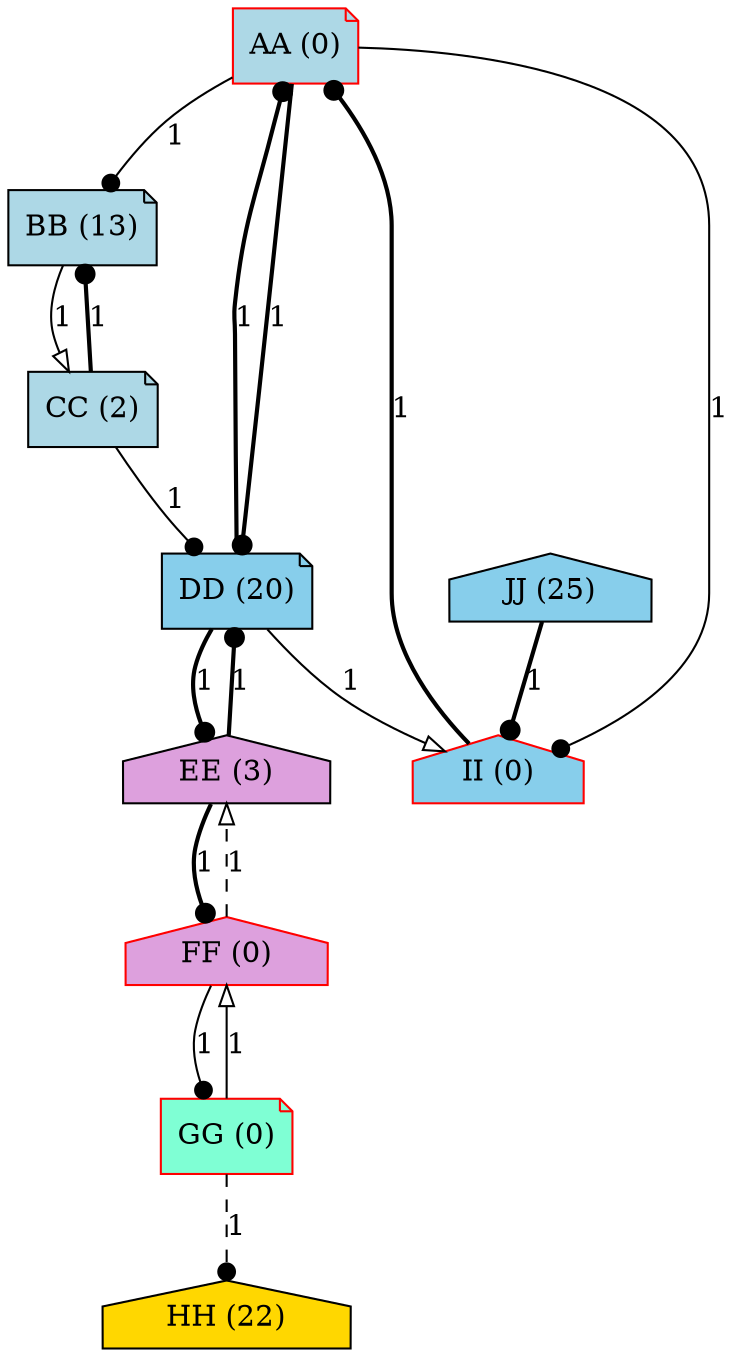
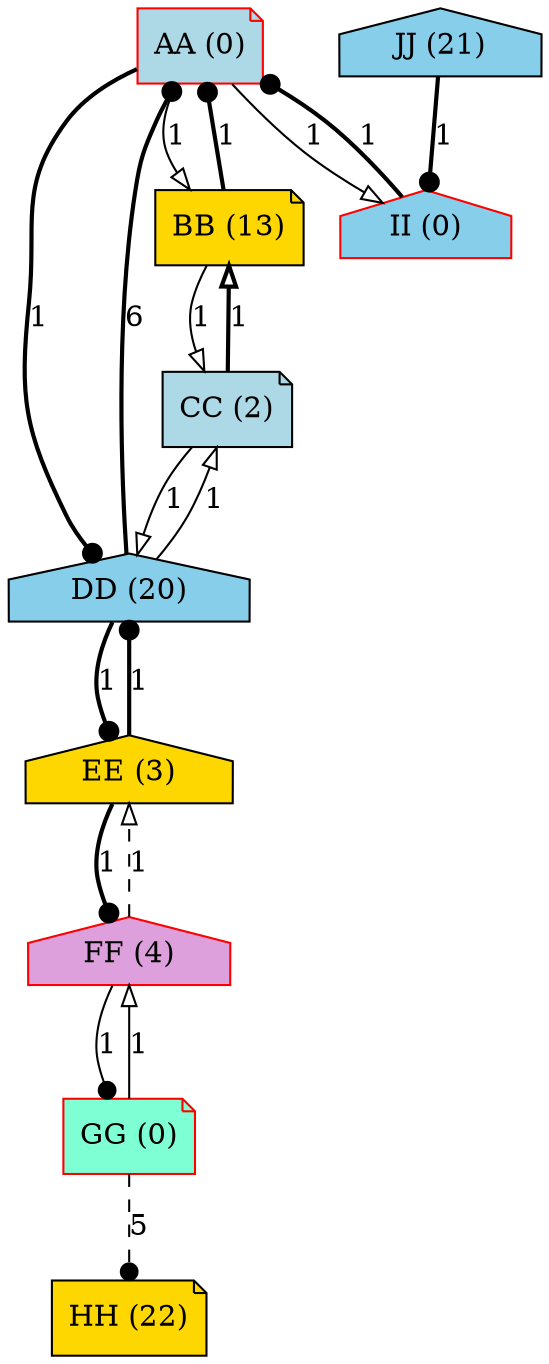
  digraph {
    node [fillcolor=skyblue shape=note style=filled]
    edge [arrowhead=dot style=bold]
    n1 [color=red fillcolor=lightblue label="AA (0)"]
-   n2 [fillcolor=lightblue label="BB (13)"]
-   n3 [label="DD (20)"]
+   n2 [fillcolor=gold label="BB (13)"]
+   n3 [label="DD (20)" shape=house]
    n4 [color=red label="II (0)" shape=house]
    n5 [fillcolor=lightblue label="CC (2)"]
-   n6 [fillcolor=plum label="EE (3)" shape=house]
-   n7 [color=red fillcolor=plum label="FF (0)" shape=house]
+   n6 [fillcolor=gold label="EE (3)" shape=house]
+   n7 [color=red fillcolor=plum label="FF (4)" shape=house]
    n8 [color=red fillcolor=aquamarine label="GG (0)"]
-   n9 [fillcolor=gold label="HH (22)" shape=house]
-   n10 [label="JJ (25)" shape=house]
-   n1 -> n2 [label=1 style=solid]
+   n9 [fillcolor=gold label="HH (22)"]
+   n10 [label="JJ (21)" shape=house]
+   n1 -> n2 [arrowhead=onormal label=1 style=solid]
    n1 -> n3 [label=1]
-   n1 -> n4 [label=1 style=solid]
+   n1 -> n4 [arrowhead=onormal label=1 style=solid]
+   n2 -> n1 [label=1]
    n2 -> n5 [arrowhead=onormal label=1 style=solid]
-   n3 -> n1 [label=1]
-   n3 -> n4 [arrowhead=onormal label=1 style=solid]
+   n3 -> n1 [label=6]
+   n3 -> n5 [arrowhead=onormal label=1 style=solid]
    n3 -> n6 [label=1]
    n4 -> n1 [label=1]
-   n5 -> n2 [label=1]
-   n5 -> n3 [label=1 style=solid]
+   n5 -> n2 [arrowhead=onormal label=1]
+   n5 -> n3 [arrowhead=onormal label=1 style=solid]
    n6 -> n3 [label=1]
    n6 -> n7 [label=1]
    n7 -> n6 [arrowhead=onormal label=1 style=dashed]
    n7 -> n8 [label=1 style=solid]
    n8 -> n7 [arrowhead=onormal label=1 style=solid]
-   n8 -> n9 [label=1 style=dashed]
+   n8 -> n9 [label=5 style=dashed]
    n10 -> n4 [label=1]
  }
